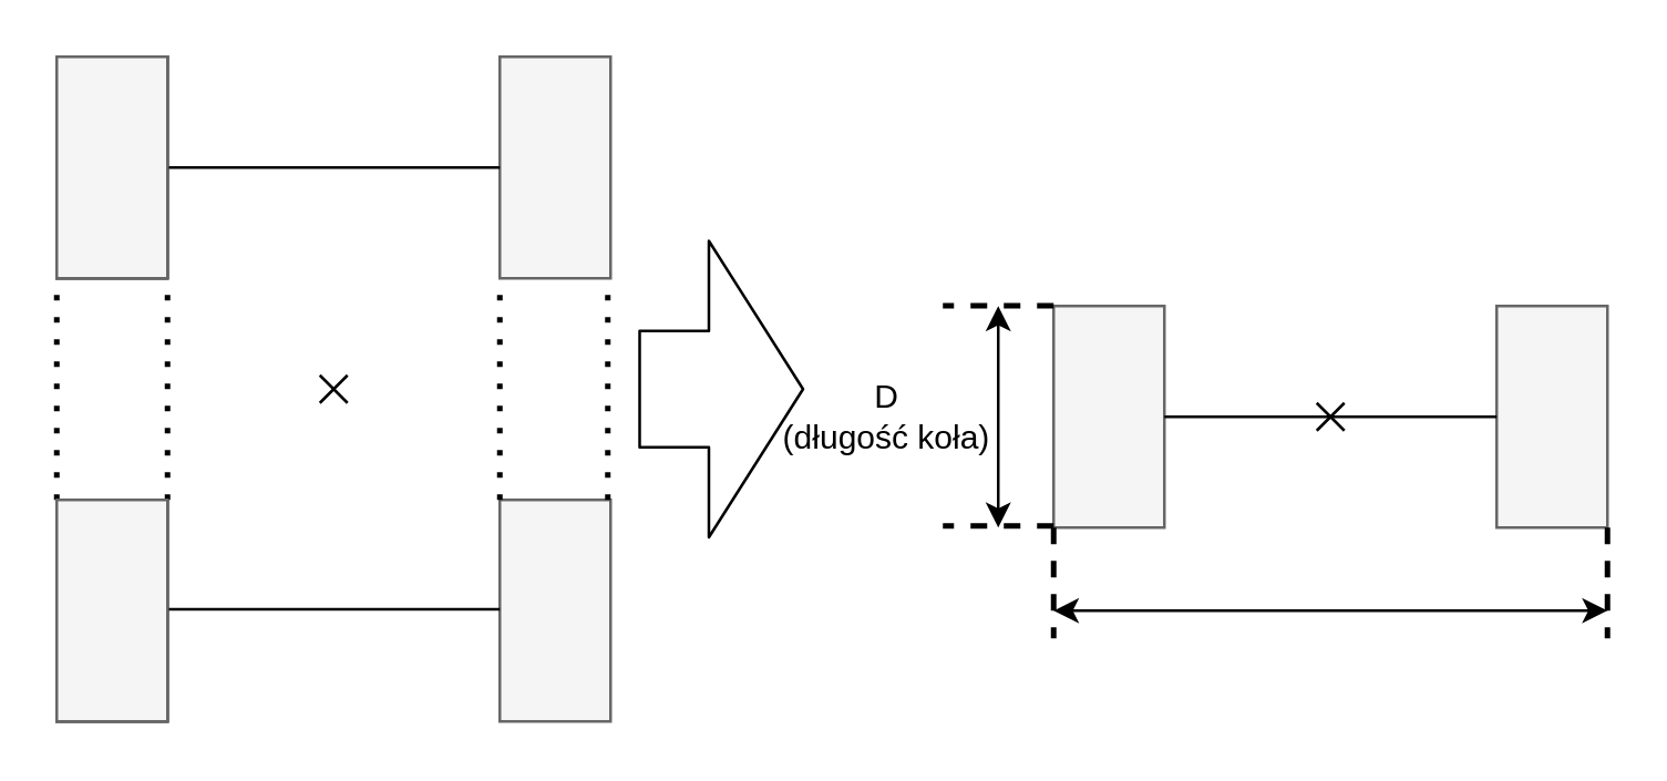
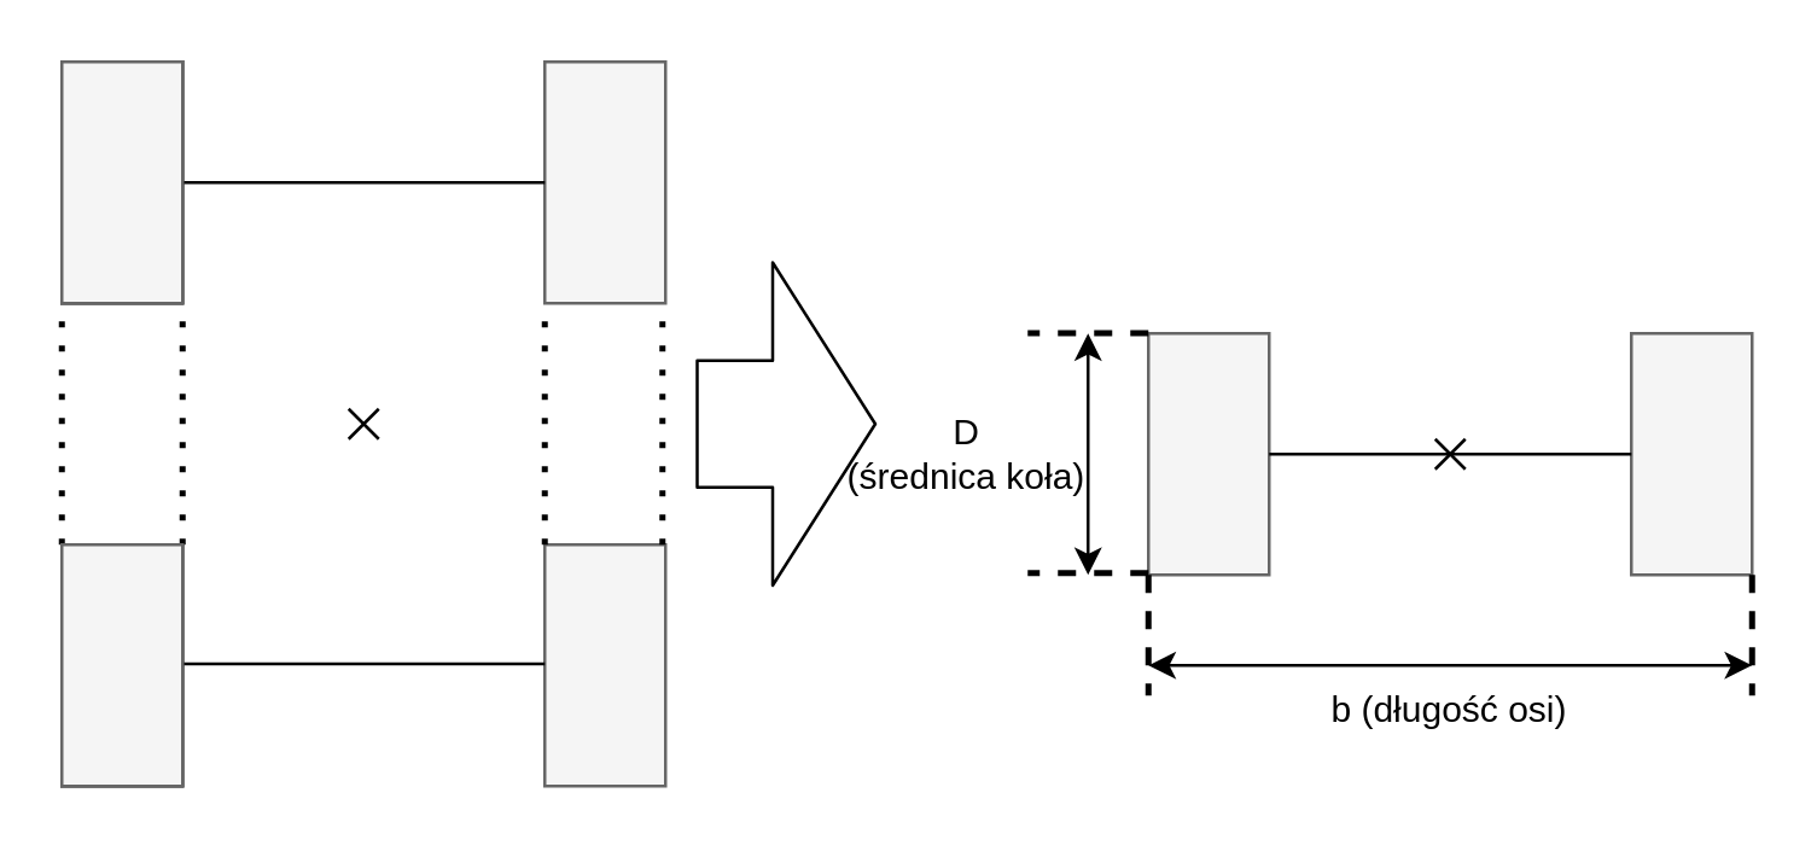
  <mxCell id="0" />
  <mxCell id="1" parent="0" />
  <mxCell id="2" value="" style="rounded=0;whiteSpace=wrap;html=1;" parent="1" vertex="1"><mxGeometry x="20" y="20" width="40" height="80" as="geometry" /></mxCell>
  <mxCell id="3" value="" style="rounded=0;whiteSpace=wrap;html=1;fillColor=#f5f5f5;strokeColor=#666666;fontColor=#333333;" parent="1" vertex="1"><mxGeometry x="180" y="20" width="40" height="80" as="geometry" /></mxCell>
  <mxCell id="4" value="" style="rounded=0;whiteSpace=wrap;html=1;" parent="1" vertex="1"><mxGeometry x="20" y="180" width="40" height="80" as="geometry" /></mxCell>
  <mxCell id="5" value="" style="rounded=0;whiteSpace=wrap;html=1;fillColor=#f5f5f5;strokeColor=#666666;fontColor=#333333;" parent="1" vertex="1"><mxGeometry x="180" y="180" width="40" height="80" as="geometry" /></mxCell>
  <mxCell id="6" value="" style="endArrow=none;dashed=1;html=1;dashPattern=1 3;strokeWidth=2;entryX=0;entryY=1;entryDx=0;entryDy=0;exitX=0;exitY=0;exitDx=0;exitDy=0;" parent="1" source="4" target="2" edge="1"><mxGeometry width="50" height="50" relative="1" as="geometry"><mxPoint x="250" y="190" as="sourcePoint" /><mxPoint x="300" y="140" as="targetPoint" /></mxGeometry></mxCell>
  <mxCell id="7" value="" style="endArrow=none;dashed=1;html=1;dashPattern=1 3;strokeWidth=2;entryX=0;entryY=1;entryDx=0;entryDy=0;exitX=0;exitY=0;exitDx=0;exitDy=0;" parent="1" edge="1"><mxGeometry width="50" height="50" relative="1" as="geometry"><mxPoint x="60" y="180" as="sourcePoint" /><mxPoint x="60" y="100" as="targetPoint" /></mxGeometry></mxCell>
  <mxCell id="8" value="" style="endArrow=none;dashed=1;html=1;dashPattern=1 3;strokeWidth=2;entryX=0;entryY=1;entryDx=0;entryDy=0;exitX=0;exitY=0;exitDx=0;exitDy=0;" parent="1" edge="1"><mxGeometry width="50" height="50" relative="1" as="geometry"><mxPoint x="180" y="180" as="sourcePoint" /><mxPoint x="180" y="100" as="targetPoint" /></mxGeometry></mxCell>
  <mxCell id="9" value="" style="endArrow=none;dashed=1;html=1;dashPattern=1 3;strokeWidth=2;entryX=0;entryY=1;entryDx=0;entryDy=0;exitX=0;exitY=0;exitDx=0;exitDy=0;" parent="1" edge="1"><mxGeometry width="50" height="50" relative="1" as="geometry"><mxPoint x="219" y="180" as="sourcePoint" /><mxPoint x="219" y="100" as="targetPoint" /></mxGeometry></mxCell>
  <mxCell id="10" value="" style="endArrow=none;html=1;exitX=1;exitY=0.5;exitDx=0;exitDy=0;entryX=0;entryY=0.5;entryDx=0;entryDy=0;" parent="1" source="2" target="3" edge="1"><mxGeometry width="50" height="50" relative="1" as="geometry"><mxPoint x="330" y="290" as="sourcePoint" /><mxPoint x="380" y="240" as="targetPoint" /></mxGeometry></mxCell>
  <mxCell id="11" value="" style="endArrow=none;html=1;exitX=1;exitY=0.5;exitDx=0;exitDy=0;entryX=0;entryY=0.5;entryDx=0;entryDy=0;" parent="1" edge="1"><mxGeometry width="50" height="50" relative="1" as="geometry"><mxPoint x="60" y="219.5" as="sourcePoint" /><mxPoint x="180" y="219.5" as="targetPoint" /></mxGeometry></mxCell>
  <mxCell id="12" value="" style="shape=flexArrow;endArrow=classic;html=1;endWidth=64;endSize=11;width=42;" parent="1" edge="1"><mxGeometry width="50" height="50" relative="1" as="geometry"><mxPoint x="230" y="140" as="sourcePoint" /><mxPoint x="290" y="140" as="targetPoint" /></mxGeometry></mxCell>
  <mxCell id="13" value="" style="rounded=0;whiteSpace=wrap;html=1;fillColor=#f5f5f5;strokeColor=#666666;fontColor=#333333;" parent="1" vertex="1"><mxGeometry x="380" y="110" width="40" height="80" as="geometry" /></mxCell>
  <mxCell id="14" value="" style="rounded=0;whiteSpace=wrap;html=1;fillColor=#f5f5f5;strokeColor=#666666;fontColor=#333333;" parent="1" vertex="1"><mxGeometry x="540" y="110" width="40" height="80" as="geometry" /></mxCell>
  <mxCell id="15" value="" style="endArrow=none;html=1;exitX=1;exitY=0.5;exitDx=0;exitDy=0;entryX=0;entryY=0.5;entryDx=0;entryDy=0;" parent="1" source="13" target="14" edge="1"><mxGeometry width="50" height="50" relative="1" as="geometry"><mxPoint x="690" y="380" as="sourcePoint" /><mxPoint x="740" y="330" as="targetPoint" /></mxGeometry></mxCell>
  <mxCell id="16" value="" style="endArrow=none;html=1;" parent="1" edge="1"><mxGeometry width="50" height="50" relative="1" as="geometry"><mxPoint x="115" y="145" as="sourcePoint" /><mxPoint x="125" y="135" as="targetPoint" /></mxGeometry></mxCell>
  <mxCell id="17" value="" style="endArrow=none;html=1;" parent="1" edge="1"><mxGeometry width="50" height="50" relative="1" as="geometry"><mxPoint x="115" y="135" as="sourcePoint" /><mxPoint x="125" y="145" as="targetPoint" /></mxGeometry></mxCell>
  <mxCell id="18" value="" style="endArrow=none;html=1;" parent="1" edge="1"><mxGeometry width="50" height="50" relative="1" as="geometry"><mxPoint x="475" y="155" as="sourcePoint" /><mxPoint x="485" y="145" as="targetPoint" /></mxGeometry></mxCell>
  <mxCell id="19" value="" style="endArrow=none;html=1;" parent="1" edge="1"><mxGeometry width="50" height="50" relative="1" as="geometry"><mxPoint x="475" y="145" as="sourcePoint" /><mxPoint x="485" y="155" as="targetPoint" /></mxGeometry></mxCell>
  <mxCell id="20" value="" style="rounded=0;whiteSpace=wrap;html=1;fillColor=#f5f5f5;strokeColor=#666666;fontColor=#333333;" parent="1" vertex="1"><mxGeometry x="20" y="20" width="40" height="80" as="geometry" /></mxCell>
  <mxCell id="21" value="" style="rounded=0;whiteSpace=wrap;html=1;fillColor=#f5f5f5;strokeColor=#666666;fontColor=#333333;" parent="1" vertex="1"><mxGeometry x="20" y="180" width="40" height="80" as="geometry" /></mxCell>
  <mxCell id="22" value="" style="endArrow=none;dashed=1;html=1;strokeWidth=2;entryX=1;entryY=0;entryDx=0;entryDy=0;" edge="1" parent="1"><mxGeometry width="50" height="50" relative="1" as="geometry"><mxPoint x="380" y="109.91" as="sourcePoint" /><mxPoint x="340" y="109.91" as="targetPoint" /></mxGeometry></mxCell>
  <mxCell id="23" value="" style="endArrow=none;dashed=1;html=1;strokeWidth=2;entryX=1;entryY=0;entryDx=0;entryDy=0;" edge="1" parent="1"><mxGeometry width="50" height="50" relative="1" as="geometry"><mxPoint x="380" y="189.43" as="sourcePoint" /><mxPoint x="340" y="189.43" as="targetPoint" /></mxGeometry></mxCell>
  <mxCell id="24" value="" style="endArrow=classic;startArrow=classic;html=1;" edge="1" parent="1"><mxGeometry width="50" height="50" relative="1" as="geometry"><mxPoint x="360" y="190" as="sourcePoint" /><mxPoint x="360" y="110" as="targetPoint" /></mxGeometry></mxCell>
  <mxCell id="25" value="" style="endArrow=none;dashed=1;html=1;strokeWidth=2;exitX=0;exitY=1;exitDx=0;exitDy=0;" edge="1" parent="1" source="13"><mxGeometry width="50" height="50" relative="1" as="geometry"><mxPoint x="410" y="240" as="sourcePoint" /><mxPoint x="380" y="230" as="targetPoint" /></mxGeometry></mxCell>
  <mxCell id="26" value="" style="endArrow=none;dashed=1;html=1;strokeWidth=2;exitX=0;exitY=1;exitDx=0;exitDy=0;" edge="1" parent="1"><mxGeometry width="50" height="50" relative="1" as="geometry"><mxPoint x="580" y="190" as="sourcePoint" /><mxPoint x="580" y="230" as="targetPoint" /></mxGeometry></mxCell>
  <mxCell id="27" value="" style="endArrow=classic;startArrow=classic;html=1;" edge="1" parent="1"><mxGeometry width="50" height="50" relative="1" as="geometry"><mxPoint x="580" y="220" as="sourcePoint" /><mxPoint x="380" y="220" as="targetPoint" /></mxGeometry></mxCell>
- <mxCell id="28" value="D &lt;br&gt;(długość koła)" style="text;html=1;strokeColor=none;fillColor=none;align=center;verticalAlign=middle;whiteSpace=wrap;rounded=0;" vertex="1" parent="1"><mxGeometry x="270" y="135" width="100" height="30" as="geometry" /></mxCell>
+ <mxCell id="28" value="D &lt;br&gt;(średnica koła)" style="text;html=1;strokeColor=none;fillColor=none;align=center;verticalAlign=middle;whiteSpace=wrap;rounded=0;" vertex="1" parent="1"><mxGeometry x="270" y="135" width="100" height="30" as="geometry" /></mxCell>
+ <mxCell id="29" value="b (długość osi)" style="text;html=1;strokeColor=none;fillColor=none;align=center;verticalAlign=middle;whiteSpace=wrap;rounded=0;" vertex="1" parent="1"><mxGeometry x="430" y="220" width="100" height="30" as="geometry" /></mxCell>
